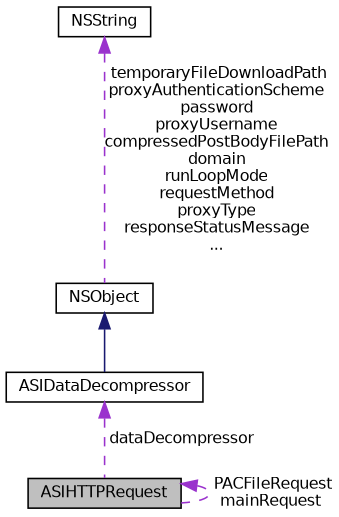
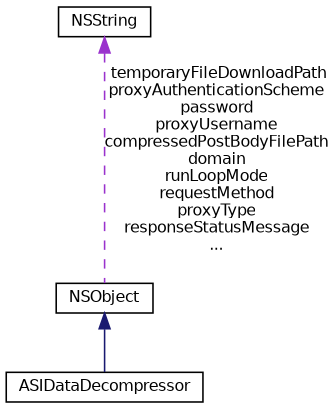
  digraph {
    node [color=black fillcolor=white fontname=Helvetica fontsize=10 shape=record style=filled]
    edge [color=darkorchid3 dir=back fontname=Helvetica fontsize=10 labelfontname=Helvetica labelfontsize=10 style=dashed]
-   n1 [fillcolor=grey75 fontcolor=black height=0.2 label=ASIHTTPRequest width=0.4]
    n2 [height=0.2 label=ASIDataDecompressor width=0.4]
    n3 [height=0.2 label=NSObject width=0.4]
    n4 [height=0.2 label=NSString width=0.4]
-   n1 -> n1 [label=" PACFileRequest\nmainRequest"]
-   n2 -> n1 [label=" dataDecompressor"]
    n3 -> n2 [color=midnightblue style=solid]
    n4 -> n3 [label=" temporaryFileDownloadPath\nproxyAuthenticationScheme\npassword\nproxyUsername\ncompressedPostBodyFilePath\ndomain\nrunLoopMode\nrequestMethod\nproxyType\nresponseStatusMessage\n..."]
  }
